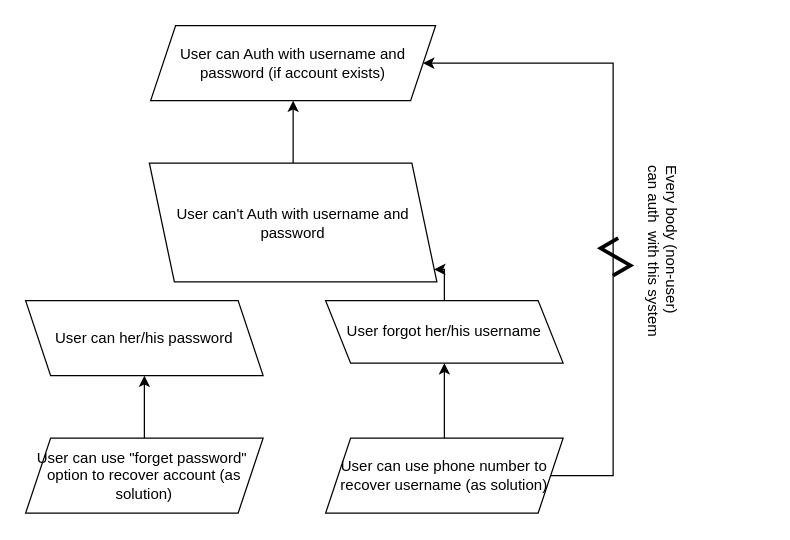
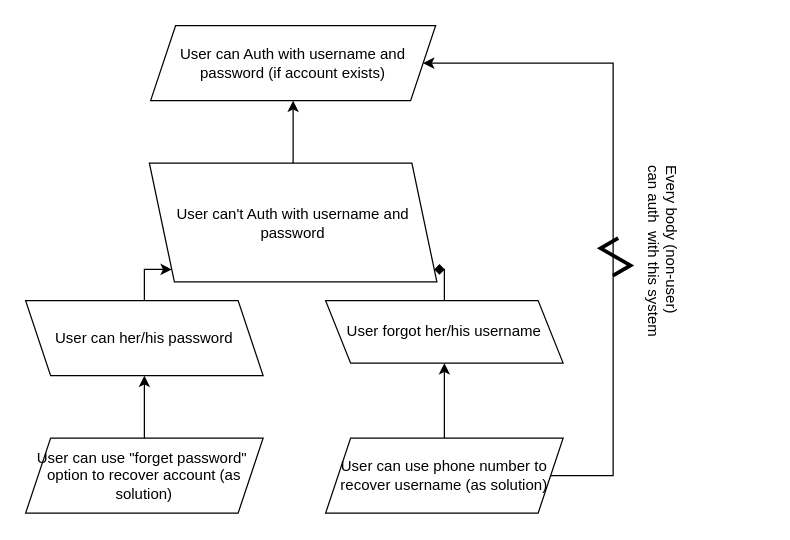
  <mxCell id="0" />
  <mxCell id="1" parent="0" />
  <mxCell id="2" value="User can Auth with username and password (if account exists)" style="shape=parallelogram;perimeter=parallelogramPerimeter;whiteSpace=wrap;html=1;fixedSize=1;" vertex="1" parent="1"><mxGeometry x="120" y="20" width="228" height="60" as="geometry" /></mxCell>
  <mxCell id="3" value="" style="edgeStyle=orthogonalEdgeStyle;rounded=0;orthogonalLoop=1;jettySize=auto;html=1;" edge="1" parent="1" source="4" target="2"><mxGeometry relative="1" as="geometry" /></mxCell>
  <mxCell id="4" value="User can't Auth with username and password" style="shape=parallelogram;perimeter=parallelogramPerimeter;whiteSpace=wrap;html=1;fixedSize=1;flipH=1;" vertex="1" parent="1"><mxGeometry x="119" y="130" width="230" height="95" as="geometry" /></mxCell>
- <mxCell id="5" value="" style="edgeStyle=orthogonalEdgeStyle;rounded=0;orthogonalLoop=1;jettySize=auto;html=1;" edge="1" parent="1" source="6" target="4"><mxGeometry relative="1" as="geometry"><Array as="points"><mxPoint x="355" y="215" /><mxPoint x="260" y="215" /></Array></mxGeometry></mxCell>
+ <mxCell id="5" value="" style="edgeStyle=orthogonalEdgeStyle;rounded=0;orthogonalLoop=1;jettySize=auto;html=1;endArrow=diamond;" edge="1" parent="1" source="6" target="4"><mxGeometry relative="1" as="geometry"><Array as="points"><mxPoint x="355" y="215" /><mxPoint x="260" y="215" /></Array></mxGeometry></mxCell>
  <mxCell id="6" value="User forgot her/his username" style="shape=parallelogram;perimeter=parallelogramPerimeter;whiteSpace=wrap;html=1;fixedSize=1;flipH=1;" vertex="1" parent="1"><mxGeometry x="260" y="240" width="190" height="50" as="geometry" /></mxCell>
+ <mxCell id="7" value="" style="edgeStyle=orthogonalEdgeStyle;rounded=0;orthogonalLoop=1;jettySize=auto;html=1;" edge="1" parent="1" source="8" target="4"><mxGeometry relative="1" as="geometry"><Array as="points"><mxPoint x="115" y="215" /><mxPoint x="220" y="215" /></Array></mxGeometry></mxCell>
  <mxCell id="8" value="User can her/his password" style="shape=parallelogram;perimeter=parallelogramPerimeter;whiteSpace=wrap;html=1;fixedSize=1;flipH=1;" vertex="1" parent="1"><mxGeometry x="20" y="240" width="190" height="60" as="geometry" /></mxCell>
  <mxCell id="9" value="" style="edgeStyle=orthogonalEdgeStyle;rounded=0;orthogonalLoop=1;jettySize=auto;html=1;" edge="1" parent="1" source="11" target="6"><mxGeometry relative="1" as="geometry" /></mxCell>
  <mxCell id="10" style="edgeStyle=orthogonalEdgeStyle;rounded=0;orthogonalLoop=1;jettySize=auto;html=1;entryX=1;entryY=0.5;entryDx=0;entryDy=0;" edge="1" parent="1" source="11" target="2"><mxGeometry relative="1" as="geometry"><Array as="points"><mxPoint x="490" y="380" /><mxPoint x="490" y="50" /></Array></mxGeometry></mxCell>
  <mxCell id="11" value="User can use phone number to recover username (as solution)" style="shape=parallelogram;perimeter=parallelogramPerimeter;whiteSpace=wrap;html=1;fixedSize=1;flipH=0;" vertex="1" parent="1"><mxGeometry x="260" y="350" width="190" height="60" as="geometry" /></mxCell>
  <mxCell id="12" value="" style="edgeStyle=orthogonalEdgeStyle;rounded=0;orthogonalLoop=1;jettySize=auto;html=1;" edge="1" parent="1" source="13" target="8"><mxGeometry relative="1" as="geometry" /></mxCell>
  <mxCell id="13" value="User can use &quot;forget password&quot;&amp;nbsp; option to recover account (as solution)" style="shape=parallelogram;perimeter=parallelogramPerimeter;whiteSpace=wrap;html=1;fixedSize=1;flipH=0;" vertex="1" parent="1"><mxGeometry x="20" y="350" width="190" height="60" as="geometry" /></mxCell>
  <mxCell id="14" value="" style="edgeStyle=isometricEdgeStyle;endArrow=none;html=1;rounded=0;strokeWidth=3;" edge="1" parent="1"><mxGeometry width="50" height="100" relative="1" as="geometry"><mxPoint x="489.84" y="220" as="sourcePoint" /><mxPoint x="494.04" y="190" as="targetPoint" /></mxGeometry></mxCell>
  <mxCell id="15" value="Every body (non-user)&lt;div&gt;can auth&amp;nbsp;&amp;nbsp;&lt;span style=&quot;background-color: initial;&quot;&gt;with this system&lt;/span&gt;&lt;/div&gt;" style="text;html=1;align=left;verticalAlign=middle;resizable=0;points=[];autosize=1;strokeColor=none;fillColor=none;rotation=90;" vertex="1" parent="1"><mxGeometry x="450" y="190" width="160" height="40" as="geometry" /></mxCell>
